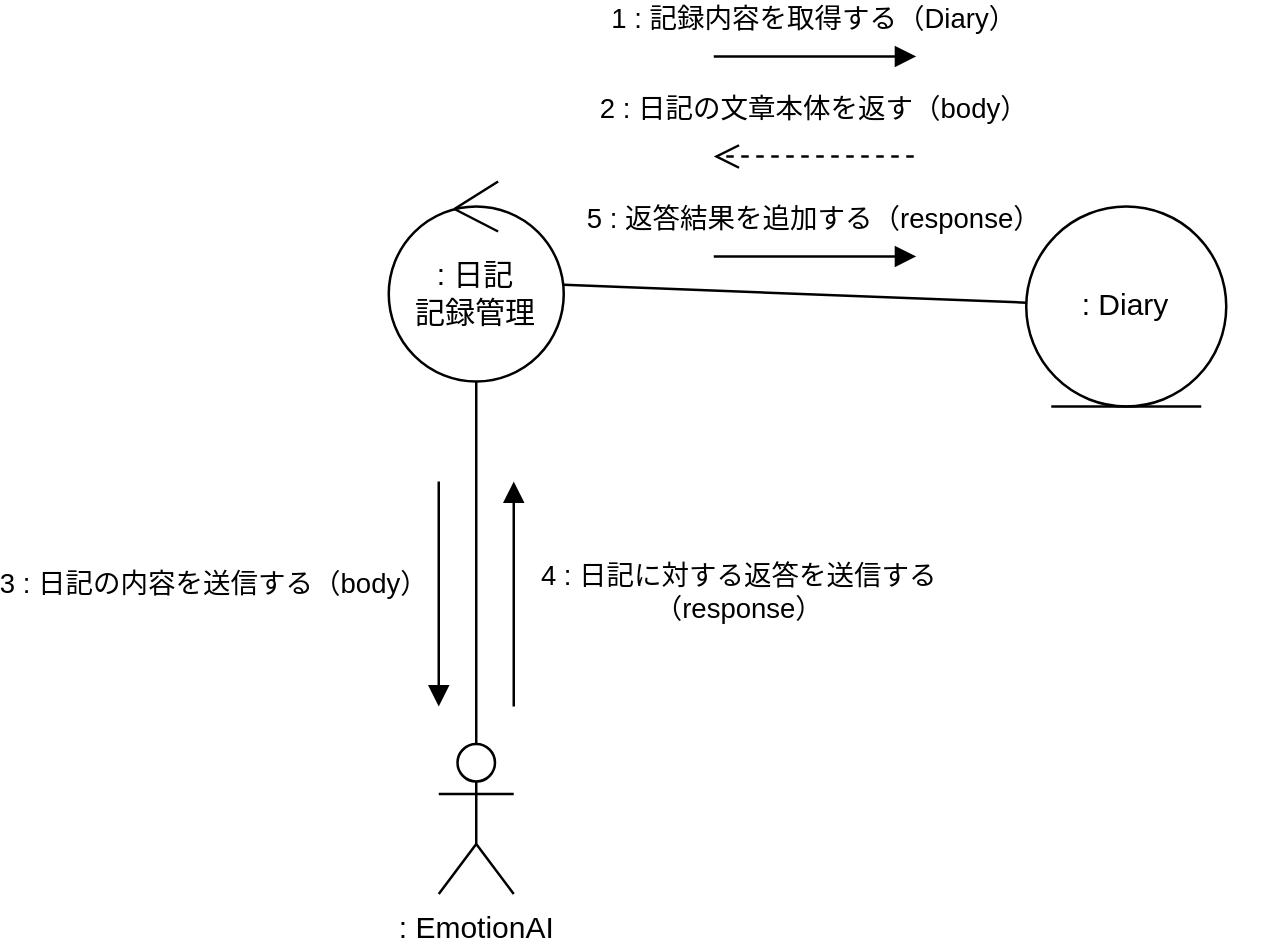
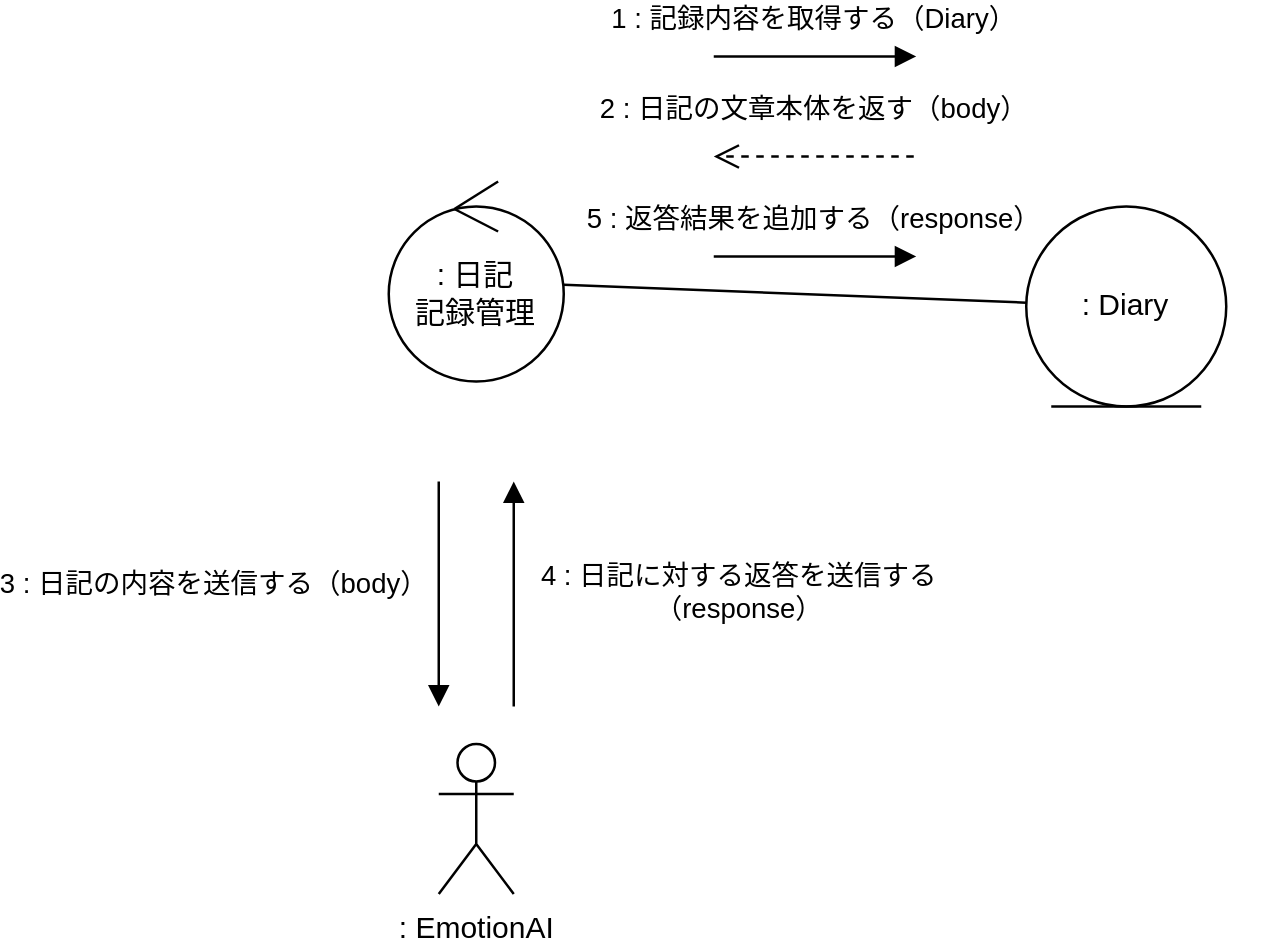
  <mxCell id="0" />
  <mxCell id="1" parent="0" />
  <mxCell id="2" value=": EmotionAI" style="shape=umlActor;verticalLabelPosition=bottom;verticalAlign=top;html=1;" parent="1" vertex="1"><mxGeometry x="40" y="295" width="30" height="60" as="geometry" /></mxCell>
  <mxCell id="3" style="edgeStyle=none;html=1;rounded=0;endArrow=none;endFill=0;" edge="1" parent="1" source="5" target="6"><mxGeometry relative="1" as="geometry" /></mxCell>
- <mxCell id="4" style="edgeStyle=none;rounded=0;html=1;entryX=0.5;entryY=0;entryDx=0;entryDy=0;entryPerimeter=0;endArrow=none;endFill=0;" edge="1" parent="1" source="5" target="2"><mxGeometry relative="1" as="geometry" /></mxCell>
  <mxCell id="5" value=": 日記&lt;br&gt;記録管理" style="ellipse;shape=umlControl;whiteSpace=wrap;html=1;" parent="1" vertex="1"><mxGeometry x="20" y="70" width="70" height="80" as="geometry" /></mxCell>
  <mxCell id="6" value=": Diary" style="ellipse;shape=umlEntity;whiteSpace=wrap;html=1;" parent="1" vertex="1"><mxGeometry x="275" y="80" width="80" height="80" as="geometry" /></mxCell>
  <mxCell id="7" value="1 : 記録内容を取得する（Diary）" style="html=1;verticalAlign=bottom;endArrow=block;rounded=0;" edge="1" parent="1"><mxGeometry x="-0.012" y="6" width="80" relative="1" as="geometry"><mxPoint x="150" y="20" as="sourcePoint" /><mxPoint x="231" y="20" as="targetPoint" /><mxPoint as="offset" /></mxGeometry></mxCell>
  <mxCell id="8" value="2 : 日記の文章本体を返す（body）" style="html=1;verticalAlign=bottom;endArrow=open;dashed=1;endSize=8;rounded=0;" edge="1" parent="1"><mxGeometry y="-10" relative="1" as="geometry"><mxPoint x="230" y="60" as="sourcePoint" /><mxPoint x="150" y="60" as="targetPoint" /><mxPoint as="offset" /></mxGeometry></mxCell>
  <mxCell id="9" value="3 : 日記の内容を送信する（body）" style="html=1;verticalAlign=bottom;endArrow=block;rounded=0;" edge="1" parent="1"><mxGeometry x="0.111" y="-90" width="80" relative="1" as="geometry"><mxPoint x="40" y="190" as="sourcePoint" /><mxPoint x="40" y="280" as="targetPoint" /><mxPoint as="offset" /></mxGeometry></mxCell>
  <mxCell id="10" value="4 : 日記に対する返答を送信する&lt;br&gt;（response）" style="html=1;verticalAlign=bottom;endArrow=block;rounded=0;" edge="1" parent="1"><mxGeometry x="-0.333" y="-90" width="80" relative="1" as="geometry"><mxPoint x="70" y="280" as="sourcePoint" /><mxPoint x="70" y="190" as="targetPoint" /><mxPoint as="offset" /></mxGeometry></mxCell>
  <mxCell id="11" value="5 : 返答結果を追加する（response）" style="html=1;verticalAlign=bottom;endArrow=block;rounded=0;" edge="1" parent="1"><mxGeometry x="-0.012" y="6" width="80" relative="1" as="geometry"><mxPoint x="150" y="100" as="sourcePoint" /><mxPoint x="231" y="100" as="targetPoint" /><mxPoint as="offset" /></mxGeometry></mxCell>
